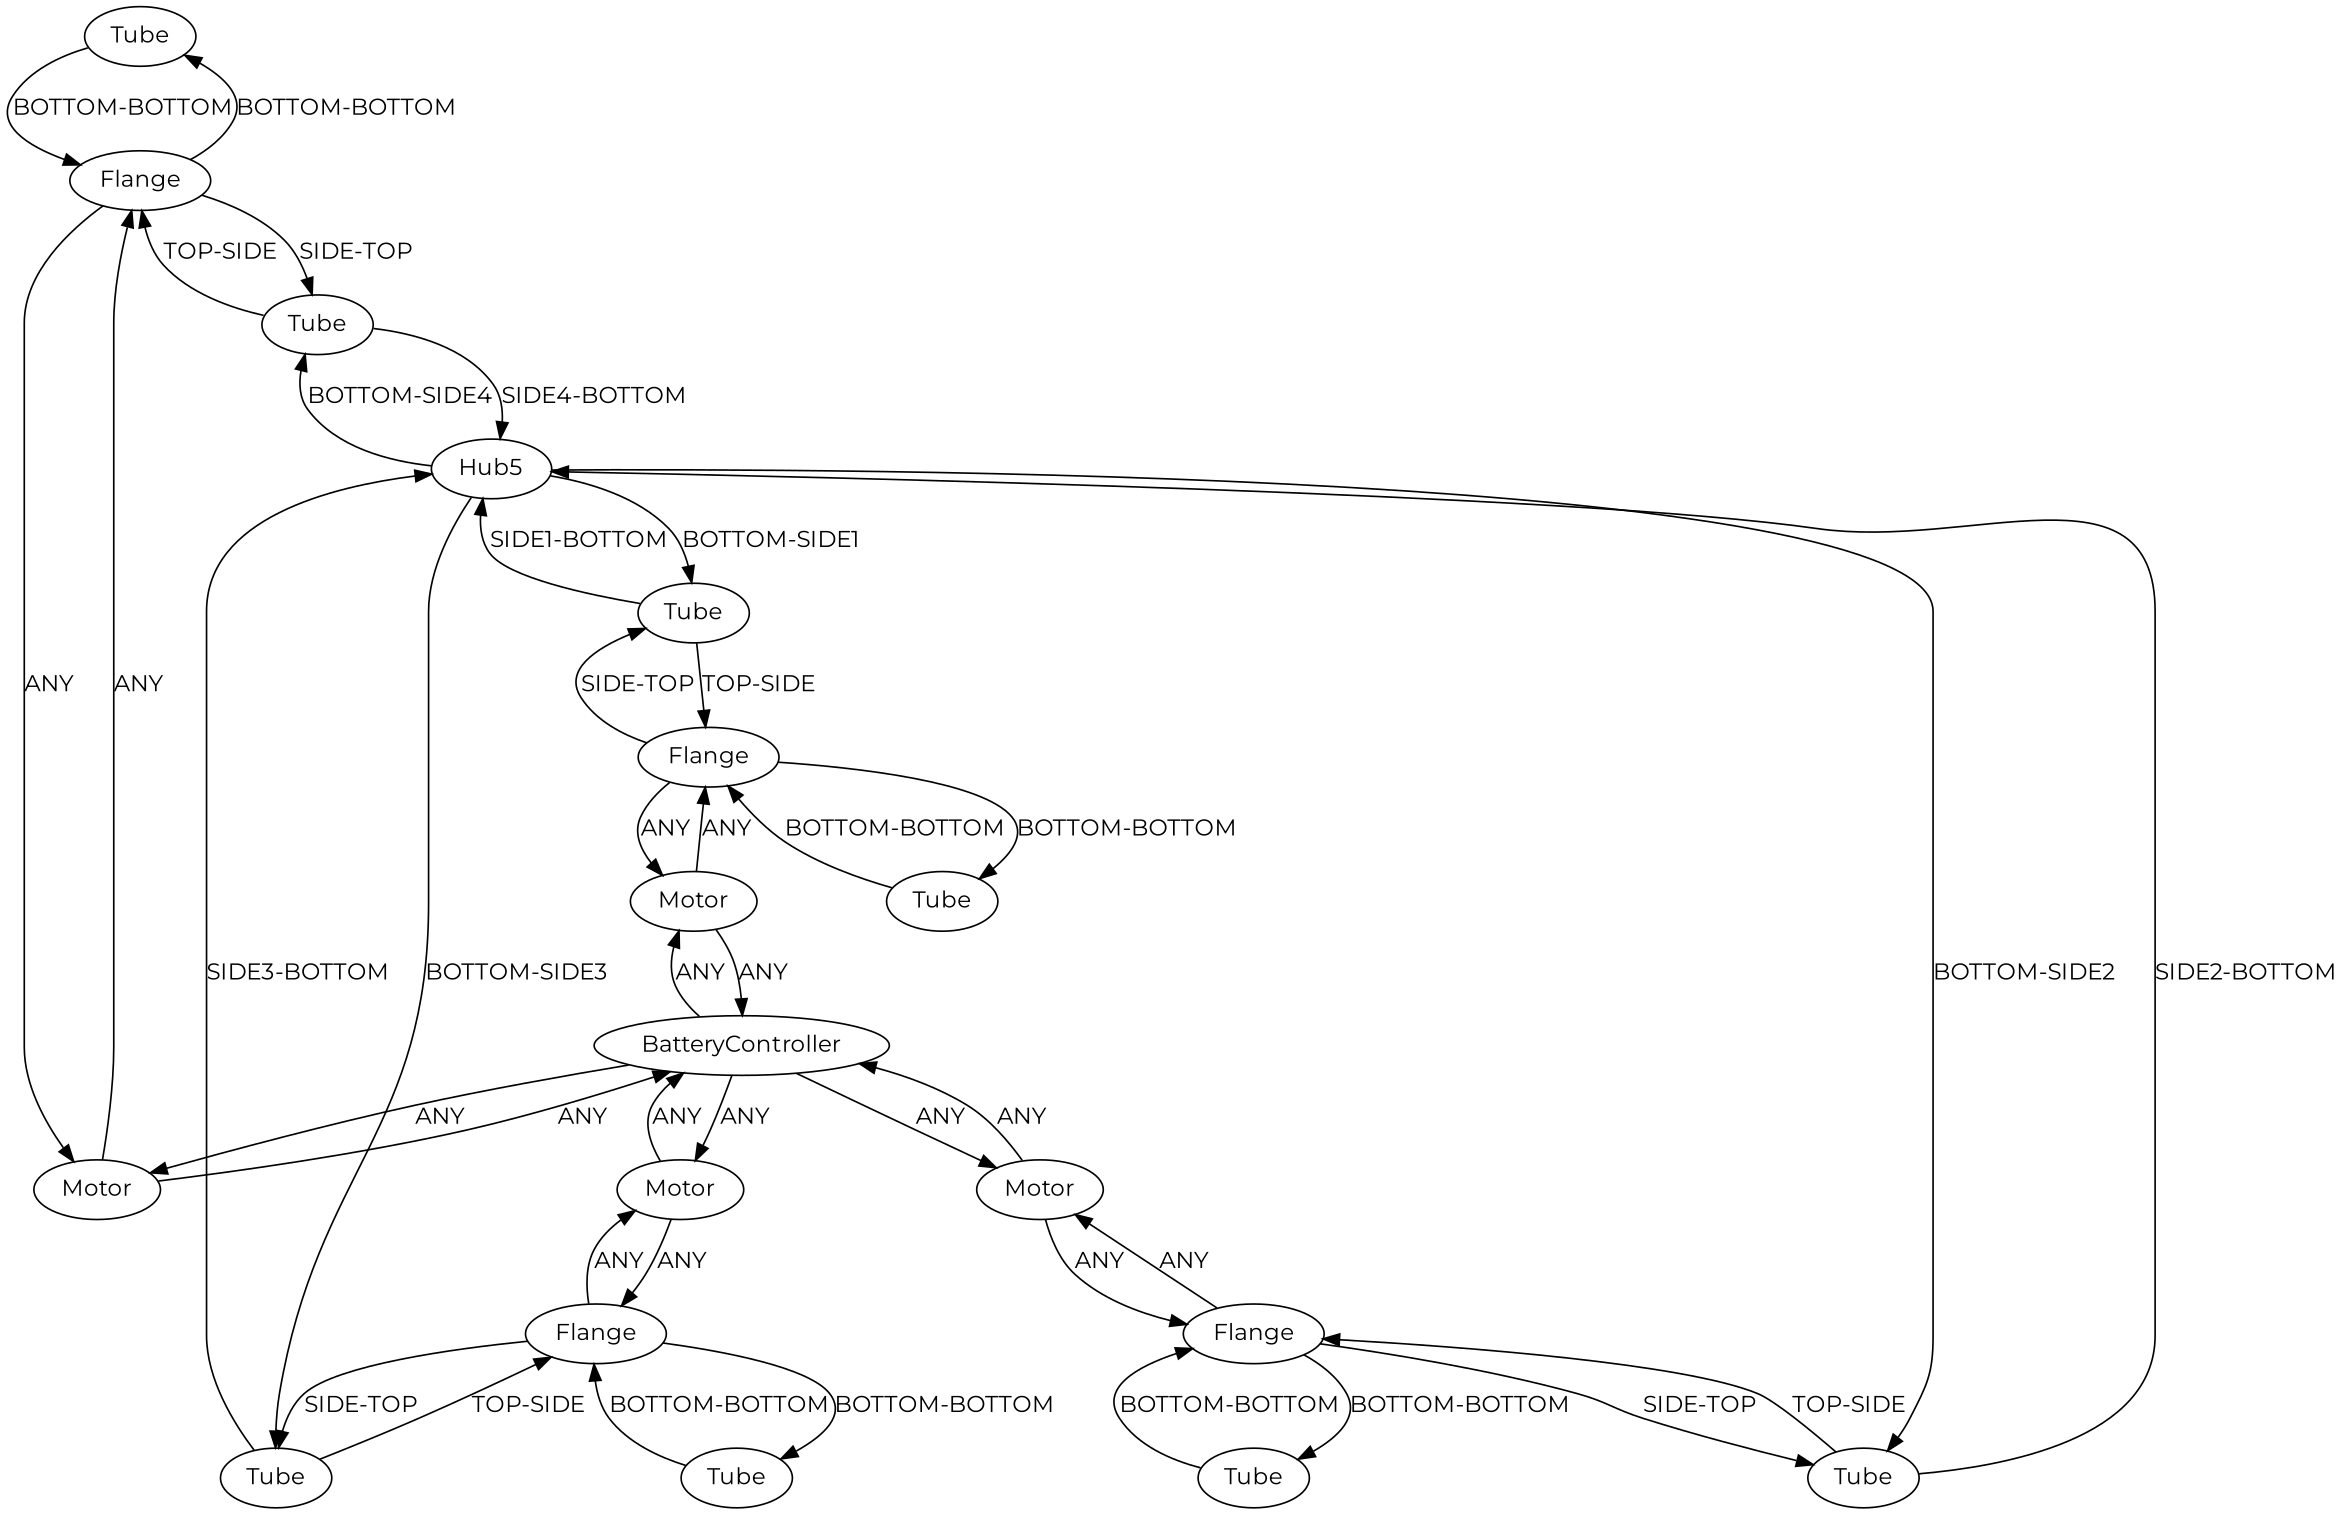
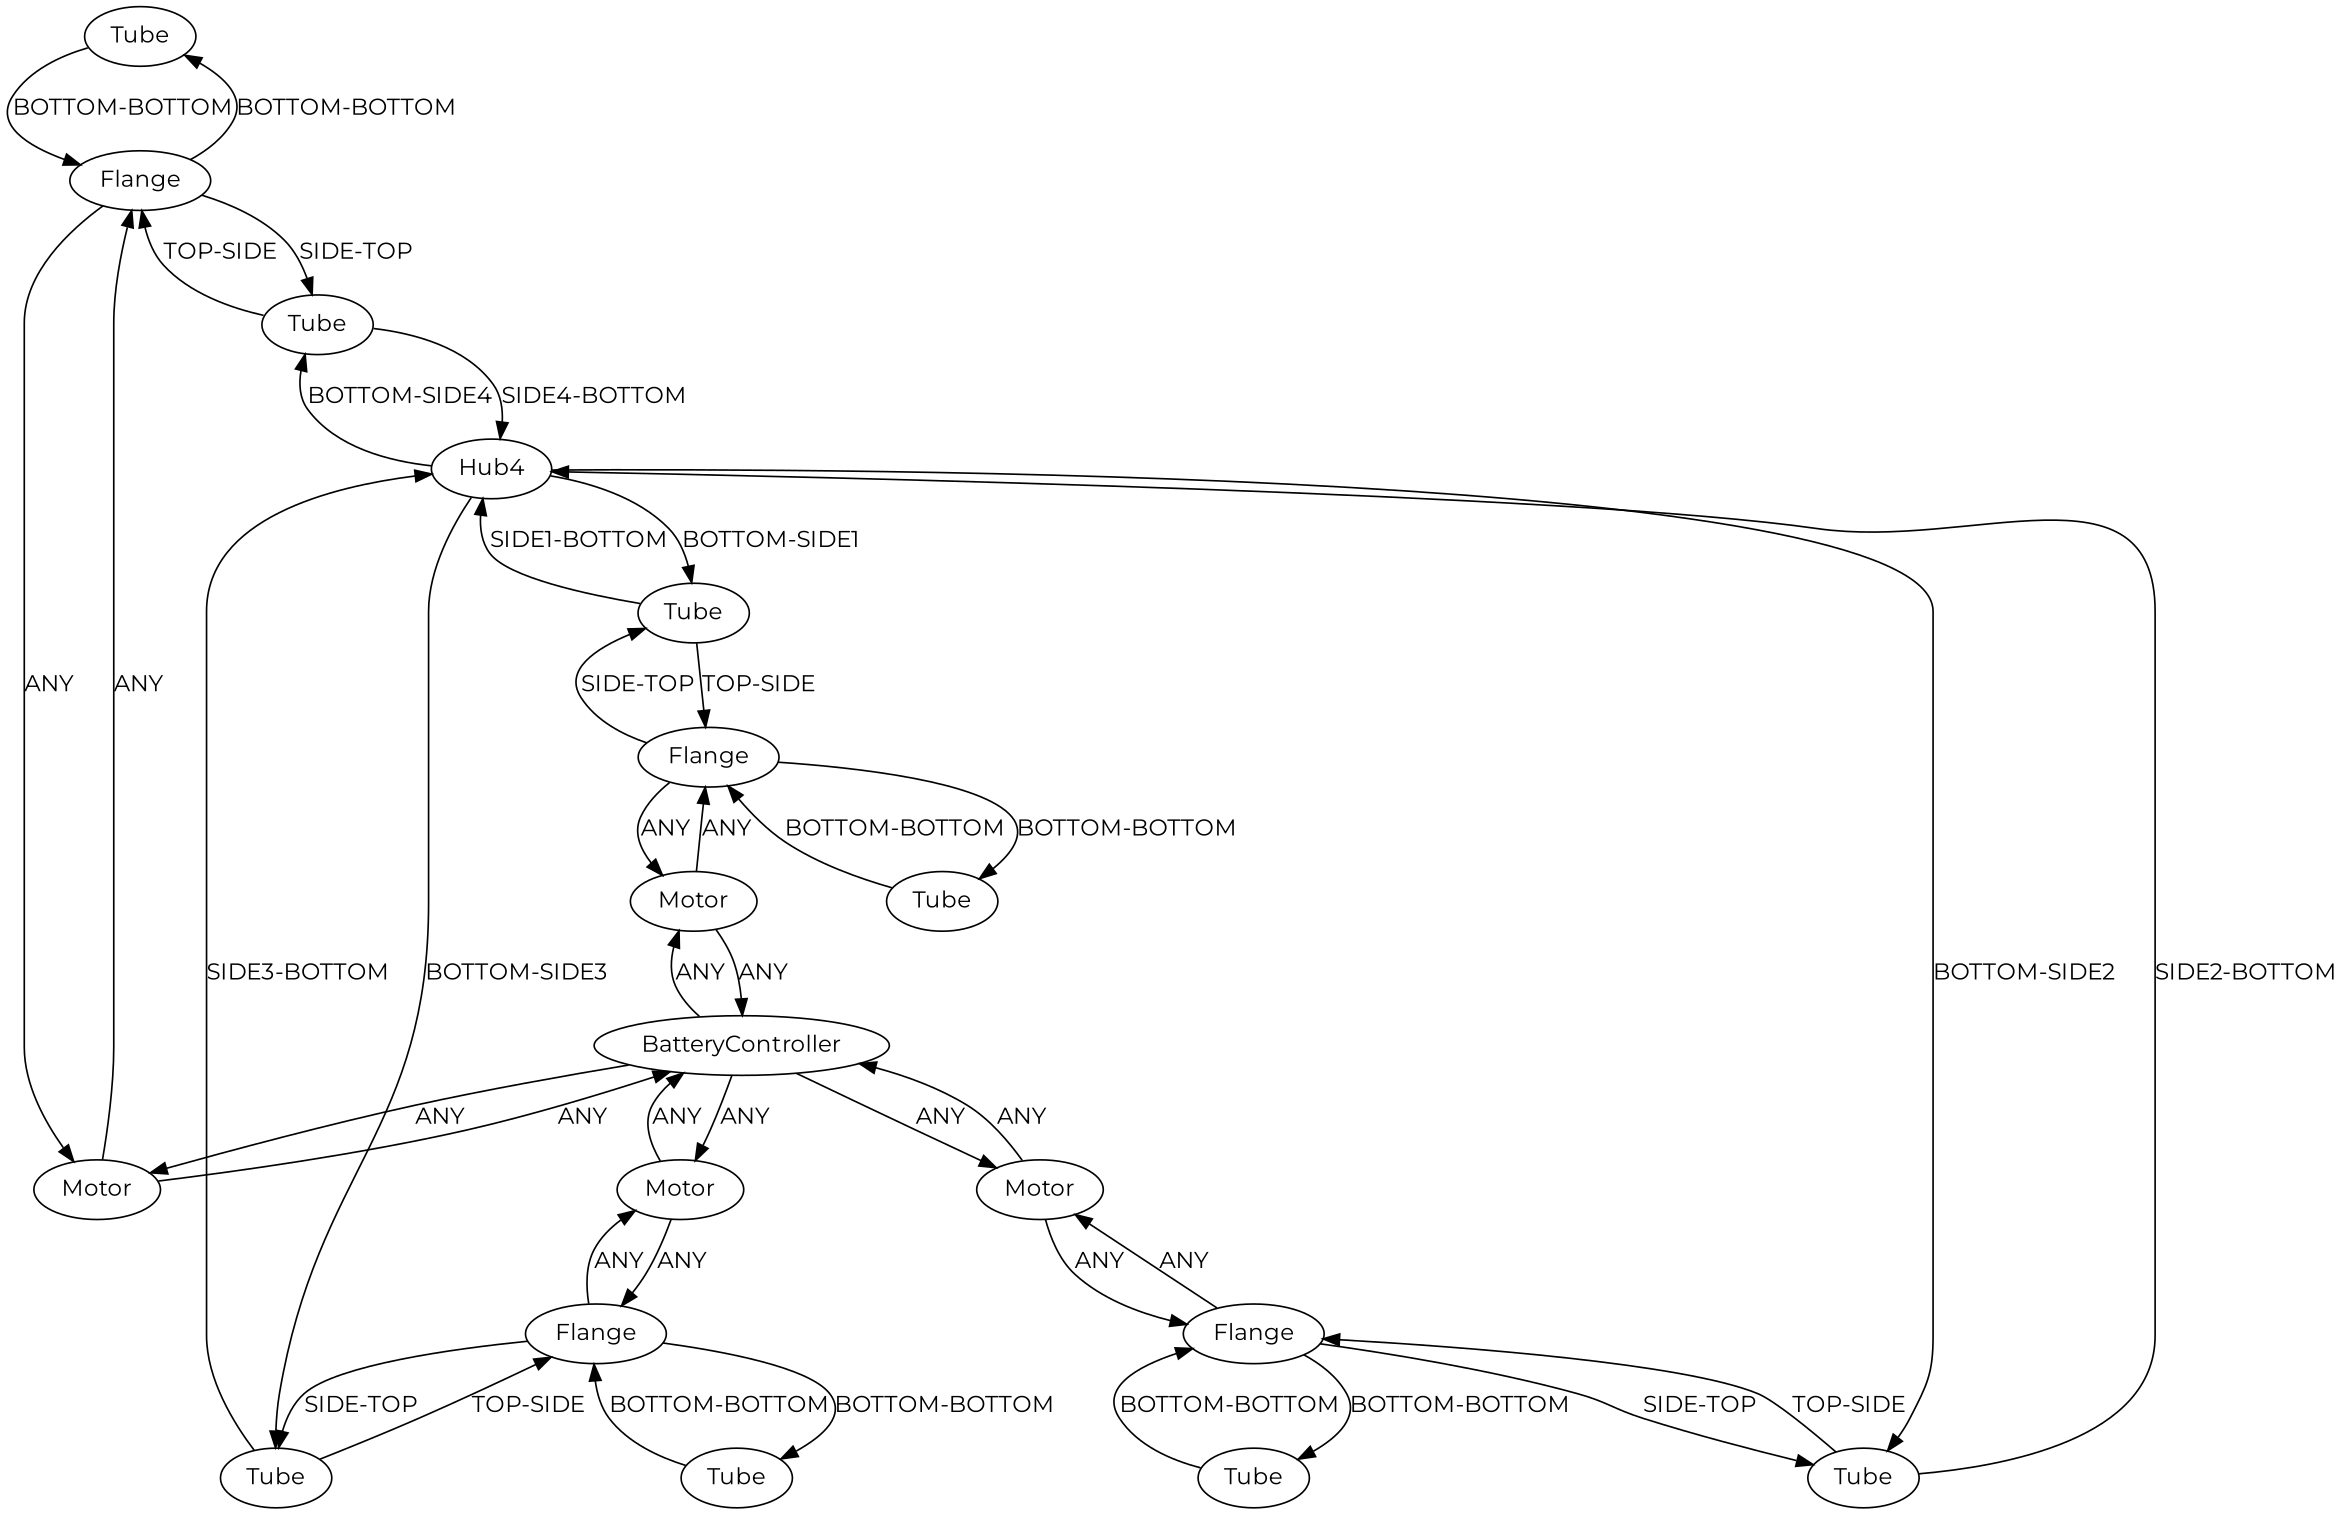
  digraph {
    fontname=Montserrat
    node [fontname=Montserrat]
    edge [fontname=Montserrat]
    n1 [instance=Tube_instance_1 label=Tube]
    n2 [instance=Flange_instance_2 label=Flange]
    n3 [instance=Motor_instance_1 label=Motor]
    n4 [instance=BatteryController_instance_1 label=BatteryController]
    n5 [instance=Flange_instance_4 label=Flange]
    n6 [instance=Tube_instance_2 label=Tube]
-   n7 [instance=Hub4_instance_1 label=Hub5]
+   n7 [instance=Hub4_instance_1 label=Hub4]
    n8 [instance=Tube_instance_3 label=Tube]
    n9 [instance=Flange_instance_3 label=Flange]
    n10 [instance=Tube_instance_4 label=Tube]
    n11 [instance=Motor_instance_2 label=Motor]
    n12 [instance=Flange_instance_1 label=Flange]
    n13 [instance=Tube_instance_5 label=Tube]
    n14 [instance=Tube_instance_6 label=Tube]
    n15 [instance=Motor_instance_3 label=Motor]
    n16 [instance=Tube_instance_7 label=Tube]
    n17 [instance=Tube_instance_8 label=Tube]
    n18 [instance=Motor_instance_4 label=Motor]
    n1 -> n2 [label="BOTTOM-BOTTOM"]
    n2 -> n1 [label="BOTTOM-BOTTOM"]
    n2 -> n11 [label=ANY]
    n2 -> n16 [label="SIDE-TOP"]
    n3 -> n4 [label=ANY]
    n3 -> n5 [label=ANY]
    n4 -> n3 [label=ANY]
    n4 -> n11 [label=ANY]
    n4 -> n15 [label=ANY]
    n4 -> n18 [label=ANY]
    n5 -> n3 [label=ANY]
    n5 -> n6 [label="SIDE-TOP"]
    n5 -> n10 [label="BOTTOM-BOTTOM"]
    n6 -> n5 [label="TOP-SIDE"]
    n6 -> n7 [label="SIDE1-BOTTOM"]
    n7 -> n6 [label="BOTTOM-SIDE1"]
    n7 -> n14 [label="BOTTOM-SIDE2"]
    n7 -> n16 [label="BOTTOM-SIDE4"]
    n7 -> n17 [label="BOTTOM-SIDE3"]
    n8 -> n9 [label="BOTTOM-BOTTOM"]
    n9 -> n8 [label="BOTTOM-BOTTOM"]
    n9 -> n17 [label="SIDE-TOP"]
    n9 -> n18 [label=ANY]
    n10 -> n5 [label="BOTTOM-BOTTOM"]
    n11 -> n2 [label=ANY]
    n11 -> n4 [label=ANY]
    n12 -> n13 [label="BOTTOM-BOTTOM"]
    n12 -> n14 [label="SIDE-TOP"]
    n12 -> n15 [label=ANY]
    n13 -> n12 [label="BOTTOM-BOTTOM"]
    n14 -> n7 [label="SIDE2-BOTTOM"]
    n14 -> n12 [label="TOP-SIDE"]
    n15 -> n4 [label=ANY]
    n15 -> n12 [label=ANY]
    n16 -> n2 [label="TOP-SIDE"]
    n16 -> n7 [label="SIDE4-BOTTOM"]
    n17 -> n7 [label="SIDE3-BOTTOM"]
    n17 -> n9 [label="TOP-SIDE"]
    n18 -> n4 [label=ANY]
    n18 -> n9 [label=ANY]
  }
